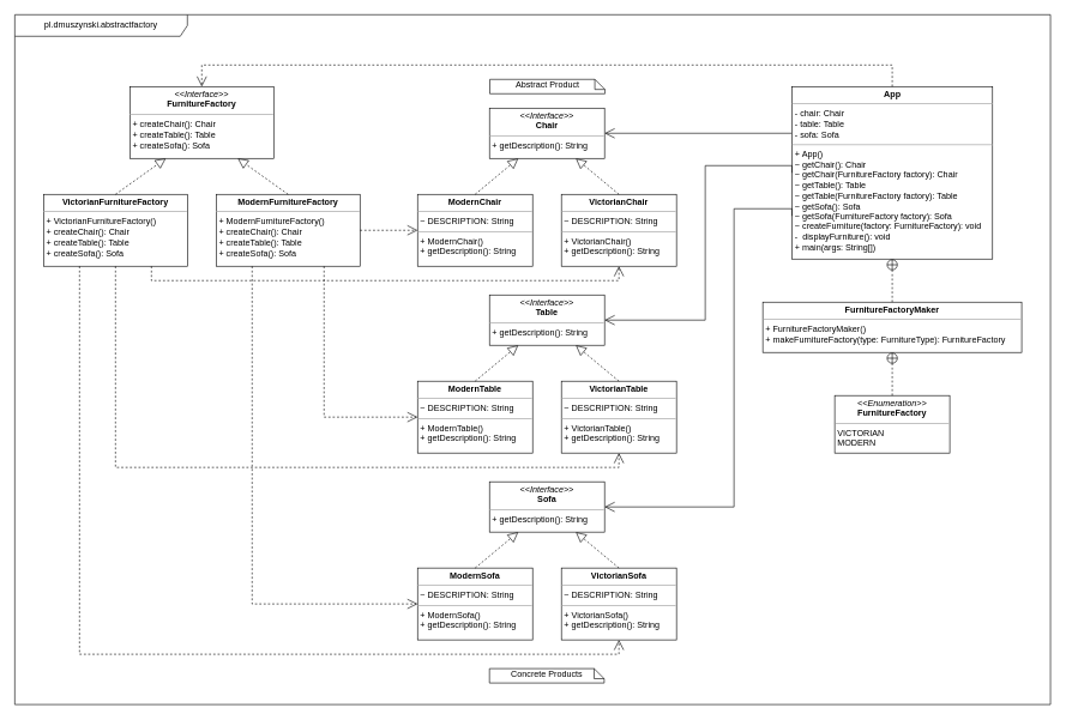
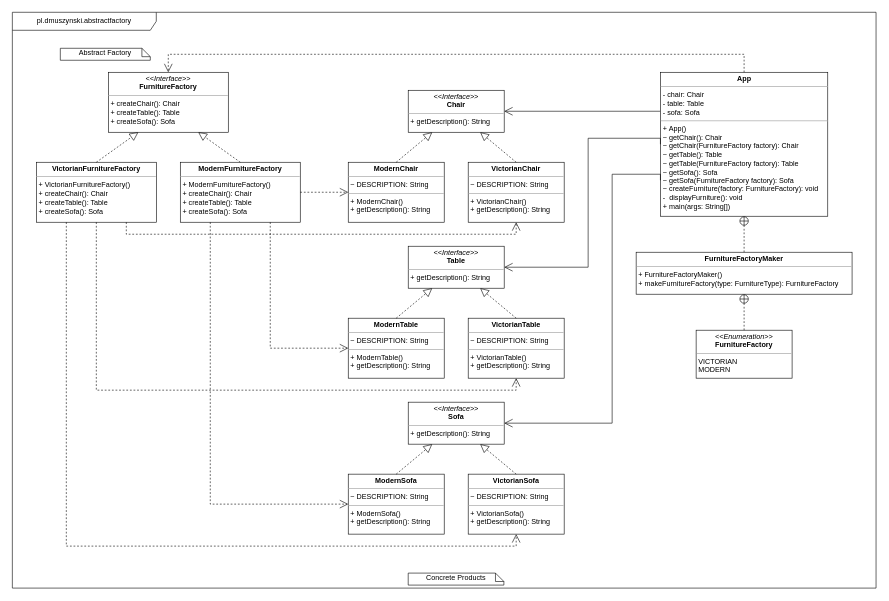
  <mxCell id="0" />
  <mxCell id="1" parent="0" />
  <mxCell id="2" value="pl.dmuszynski.abstractfactory" style="shape=umlFrame;whiteSpace=wrap;html=1;width=240;height=30;fillColor=#ffffff;" vertex="1" parent="1"><mxGeometry width="1440" height="960" as="geometry" x="20" y="20" /></mxCell>
  <mxCell id="3" value="&lt;p style=&quot;margin: 0px ; margin-top: 4px ; text-align: center&quot;&gt;&lt;i&gt;&amp;lt;&amp;lt;Interface&amp;gt;&amp;gt;&lt;/i&gt;&lt;br&gt;&lt;b&gt;FurnitureFactory&lt;/b&gt;&lt;/p&gt;&lt;hr size=&quot;1&quot;&gt;&lt;p style=&quot;margin: 0px ; margin-left: 4px&quot;&gt;+ createChair(): Chair&lt;br&gt;+ createTable(): Table&lt;/p&gt;&lt;p style=&quot;margin: 0px ; margin-left: 4px&quot;&gt;+ createSofa(): Sofa&lt;/p&gt;" style="verticalAlign=top;align=left;overflow=fill;fontSize=12;fontFamily=Helvetica;html=1;" vertex="1" parent="1"><mxGeometry x="180" y="120" width="200" height="100" as="geometry" /></mxCell>
  <mxCell id="4" value="&lt;p style=&quot;margin: 0px ; margin-top: 4px ; text-align: center&quot;&gt;&lt;b&gt;VictorianFurnitureFactory&lt;/b&gt;&lt;/p&gt;&lt;hr size=&quot;1&quot;&gt;&lt;p style=&quot;margin: 0px 0px 0px 4px&quot;&gt;+ VictorianFurnitureFactory()&lt;/p&gt;&lt;p style=&quot;margin: 0px 0px 0px 4px&quot;&gt;+ createChair(): Chair&lt;br&gt;+ createTable(): Table&lt;/p&gt;&lt;p style=&quot;margin: 0px 0px 0px 4px&quot;&gt;+ createSofa(): Sofa&lt;/p&gt;" style="verticalAlign=top;align=left;overflow=fill;fontSize=12;fontFamily=Helvetica;html=1;" vertex="1" parent="1"><mxGeometry x="60" y="270" width="200" height="100" as="geometry" /></mxCell>
  <mxCell id="5" value="&lt;p style=&quot;margin: 0px ; margin-top: 4px ; text-align: center&quot;&gt;&lt;b&gt;ModernFurnitureFactory&lt;/b&gt;&lt;/p&gt;&lt;hr size=&quot;1&quot;&gt;&lt;p style=&quot;margin: 0px 0px 0px 4px&quot;&gt;+ ModernFurnitureFactory()&lt;/p&gt;&lt;p style=&quot;margin: 0px 0px 0px 4px&quot;&gt;+ createChair(): Chair&lt;br&gt;+ createTable(): Table&lt;/p&gt;&lt;p style=&quot;margin: 0px 0px 0px 4px&quot;&gt;+ createSofa(): Sofa&lt;/p&gt;" style="verticalAlign=top;align=left;overflow=fill;fontSize=12;fontFamily=Helvetica;html=1;" vertex="1" parent="1"><mxGeometry x="300" y="270" width="200" height="100" as="geometry" /></mxCell>
  <mxCell id="6" value="&lt;p style=&quot;margin: 0px ; margin-top: 4px ; text-align: center&quot;&gt;&lt;i&gt;&amp;lt;&amp;lt;Interface&amp;gt;&amp;gt;&lt;/i&gt;&lt;br&gt;&lt;b&gt;Chair&lt;/b&gt;&lt;/p&gt;&lt;hr size=&quot;1&quot;&gt;&lt;p style=&quot;margin: 0px ; margin-left: 4px&quot;&gt;+ getDescription(): String&lt;br&gt;&lt;/p&gt;" style="verticalAlign=top;align=left;overflow=fill;fontSize=12;fontFamily=Helvetica;html=1;" vertex="1" parent="1"><mxGeometry x="680" y="150" width="160" height="70" as="geometry" /></mxCell>
  <mxCell id="7" value="&lt;p style=&quot;margin: 0px ; margin-top: 4px ; text-align: center&quot;&gt;&lt;b&gt;VictorianChair&lt;/b&gt;&lt;br&gt;&lt;/p&gt;&lt;hr size=&quot;1&quot;&gt;&lt;p style=&quot;margin: 0px ; margin-left: 4px&quot;&gt;~ DESCRIPTION: String&lt;/p&gt;&lt;hr size=&quot;1&quot;&gt;&lt;p style=&quot;margin: 0px ; margin-left: 4px&quot;&gt;+ VictorianChair()&lt;br&gt;&lt;/p&gt;&lt;p style=&quot;margin: 0px ; margin-left: 4px&quot;&gt;+ getDescription(): String&lt;/p&gt;" style="verticalAlign=top;align=left;overflow=fill;fontSize=12;fontFamily=Helvetica;html=1;" vertex="1" parent="1"><mxGeometry x="780" y="270" width="160" height="100" as="geometry" /></mxCell>
  <mxCell id="8" value="&lt;p style=&quot;margin: 0px ; margin-top: 4px ; text-align: center&quot;&gt;&lt;b&gt;ModernChair&lt;/b&gt;&lt;br&gt;&lt;/p&gt;&lt;hr size=&quot;1&quot;&gt;&lt;p style=&quot;margin: 0px ; margin-left: 4px&quot;&gt;~ DESCRIPTION: String&lt;/p&gt;&lt;hr size=&quot;1&quot;&gt;&lt;p style=&quot;margin: 0px ; margin-left: 4px&quot;&gt;+ ModernChair()&lt;br&gt;&lt;/p&gt;&lt;p style=&quot;margin: 0px ; margin-left: 4px&quot;&gt;+ getDescription(): String&lt;/p&gt;" style="verticalAlign=top;align=left;overflow=fill;fontSize=12;fontFamily=Helvetica;html=1;" vertex="1" parent="1"><mxGeometry x="580" y="270" width="160" height="100" as="geometry" /></mxCell>
  <mxCell id="9" value="&lt;p style=&quot;margin: 0px ; margin-top: 4px ; text-align: center&quot;&gt;&lt;i&gt;&amp;lt;&amp;lt;Interface&amp;gt;&amp;gt;&lt;/i&gt;&lt;br&gt;&lt;b&gt;Table&lt;/b&gt;&lt;/p&gt;&lt;hr size=&quot;1&quot;&gt;&lt;p style=&quot;margin: 0px ; margin-left: 4px&quot;&gt;+ getDescription(): String&lt;br&gt;&lt;/p&gt;" style="verticalAlign=top;align=left;overflow=fill;fontSize=12;fontFamily=Helvetica;html=1;" vertex="1" parent="1"><mxGeometry x="680" y="410" width="160" height="70" as="geometry" /></mxCell>
  <mxCell id="10" value="&lt;p style=&quot;margin: 0px ; margin-top: 4px ; text-align: center&quot;&gt;&lt;b&gt;VictorianTable&lt;/b&gt;&lt;br&gt;&lt;/p&gt;&lt;hr size=&quot;1&quot;&gt;&lt;p style=&quot;margin: 0px ; margin-left: 4px&quot;&gt;~ DESCRIPTION: String&lt;/p&gt;&lt;hr size=&quot;1&quot;&gt;&lt;p style=&quot;margin: 0px ; margin-left: 4px&quot;&gt;+ VictorianTable()&lt;br&gt;&lt;/p&gt;&lt;p style=&quot;margin: 0px ; margin-left: 4px&quot;&gt;+ getDescription(): String&lt;/p&gt;" style="verticalAlign=top;align=left;overflow=fill;fontSize=12;fontFamily=Helvetica;html=1;" vertex="1" parent="1"><mxGeometry x="780" y="530" width="160" height="100" as="geometry" /></mxCell>
  <mxCell id="11" value="&lt;p style=&quot;margin: 0px ; margin-top: 4px ; text-align: center&quot;&gt;&lt;b&gt;ModernTable&lt;/b&gt;&lt;br&gt;&lt;/p&gt;&lt;hr size=&quot;1&quot;&gt;&lt;p style=&quot;margin: 0px ; margin-left: 4px&quot;&gt;~ DESCRIPTION: String&lt;/p&gt;&lt;hr size=&quot;1&quot;&gt;&lt;p style=&quot;margin: 0px ; margin-left: 4px&quot;&gt;+ ModernTable()&lt;br&gt;&lt;/p&gt;&lt;p style=&quot;margin: 0px ; margin-left: 4px&quot;&gt;+ getDescription(): String&lt;/p&gt;" style="verticalAlign=top;align=left;overflow=fill;fontSize=12;fontFamily=Helvetica;html=1;" vertex="1" parent="1"><mxGeometry x="580" y="530" width="160" height="100" as="geometry" /></mxCell>
  <mxCell id="12" value="" style="endArrow=block;dashed=1;endFill=0;endSize=12;html=1;entryX=0.25;entryY=1;entryDx=0;entryDy=0;exitX=0.5;exitY=0;exitDx=0;exitDy=0;elbow=vertical;" edge="1" parent="1" source="4" target="3"><mxGeometry width="160" relative="1" as="geometry"><mxPoint x="330" y="550" as="sourcePoint" /><mxPoint x="490" y="550" as="targetPoint" /></mxGeometry></mxCell>
  <mxCell id="13" value="" style="endArrow=block;dashed=1;endFill=0;endSize=12;html=1;entryX=0.75;entryY=1;entryDx=0;entryDy=0;exitX=0.5;exitY=0;exitDx=0;exitDy=0;elbow=vertical;" edge="1" parent="1" source="5" target="3"><mxGeometry width="160" relative="1" as="geometry"><mxPoint x="170" y="280" as="sourcePoint" /><mxPoint x="260" y="220" as="targetPoint" /></mxGeometry></mxCell>
  <mxCell id="14" value="" style="endArrow=block;dashed=1;endFill=0;endSize=12;html=1;exitX=0.5;exitY=0;exitDx=0;exitDy=0;elbow=vertical;entryX=0.25;entryY=1;entryDx=0;entryDy=0;" edge="1" parent="1" source="8" target="6"><mxGeometry width="160" relative="1" as="geometry"><mxPoint x="370" y="280" as="sourcePoint" /><mxPoint x="280" y="220" as="targetPoint" /></mxGeometry></mxCell>
  <mxCell id="15" value="" style="endArrow=block;dashed=1;endFill=0;endSize=12;html=1;entryX=0.25;entryY=1;entryDx=0;entryDy=0;exitX=0.5;exitY=0;exitDx=0;exitDy=0;elbow=vertical;" edge="1" parent="1" source="11" target="9"><mxGeometry width="160" relative="1" as="geometry"><mxPoint x="380" y="250" as="sourcePoint" /><mxPoint x="290" y="190" as="targetPoint" /></mxGeometry></mxCell>
  <mxCell id="16" value="" style="endArrow=block;dashed=1;endFill=0;endSize=12;html=1;exitX=0.5;exitY=0;exitDx=0;exitDy=0;elbow=vertical;entryX=0.75;entryY=1;entryDx=0;entryDy=0;" edge="1" parent="1" source="10" target="9"><mxGeometry width="160" relative="1" as="geometry"><mxPoint x="90" y="240" as="sourcePoint" /><mxPoint x="180" y="180" as="targetPoint" /></mxGeometry></mxCell>
  <mxCell id="17" value="" style="endArrow=block;dashed=1;endFill=0;endSize=12;html=1;entryX=0.75;entryY=1;entryDx=0;entryDy=0;exitX=0.5;exitY=0;exitDx=0;exitDy=0;elbow=vertical;" edge="1" parent="1" source="7" target="6"><mxGeometry width="160" relative="1" as="geometry"><mxPoint x="100" y="290" as="sourcePoint" /><mxPoint x="190" y="230" as="targetPoint" /></mxGeometry></mxCell>
  <mxCell id="18" value="&lt;p style=&quot;margin: 0px ; margin-top: 4px ; text-align: center&quot;&gt;&lt;i&gt;&amp;lt;&amp;lt;Interface&amp;gt;&amp;gt;&lt;/i&gt;&lt;br&gt;&lt;b&gt;Sofa&lt;/b&gt;&lt;/p&gt;&lt;hr size=&quot;1&quot;&gt;&lt;p style=&quot;margin: 0px ; margin-left: 4px&quot;&gt;+ getDescription(): String&lt;br&gt;&lt;/p&gt;" style="verticalAlign=top;align=left;overflow=fill;fontSize=12;fontFamily=Helvetica;html=1;" vertex="1" parent="1"><mxGeometry x="680" y="670" width="160" height="70" as="geometry" /></mxCell>
  <mxCell id="19" value="&lt;p style=&quot;margin: 0px ; margin-top: 4px ; text-align: center&quot;&gt;&lt;b&gt;VictorianSofa&lt;/b&gt;&lt;br&gt;&lt;/p&gt;&lt;hr size=&quot;1&quot;&gt;&lt;p style=&quot;margin: 0px ; margin-left: 4px&quot;&gt;~ DESCRIPTION: String&lt;/p&gt;&lt;hr size=&quot;1&quot;&gt;&lt;p style=&quot;margin: 0px ; margin-left: 4px&quot;&gt;+ VictorianSofa()&lt;br&gt;&lt;/p&gt;&lt;p style=&quot;margin: 0px ; margin-left: 4px&quot;&gt;+ getDescription(): String&lt;/p&gt;" style="verticalAlign=top;align=left;overflow=fill;fontSize=12;fontFamily=Helvetica;html=1;" vertex="1" parent="1"><mxGeometry x="780" y="790" width="160" height="100" as="geometry" /></mxCell>
  <mxCell id="20" value="&lt;p style=&quot;margin: 0px ; margin-top: 4px ; text-align: center&quot;&gt;&lt;b&gt;ModernSofa&lt;/b&gt;&lt;br&gt;&lt;/p&gt;&lt;hr size=&quot;1&quot;&gt;&lt;p style=&quot;margin: 0px ; margin-left: 4px&quot;&gt;~ DESCRIPTION: String&lt;/p&gt;&lt;hr size=&quot;1&quot;&gt;&lt;p style=&quot;margin: 0px ; margin-left: 4px&quot;&gt;+ ModernSofa()&lt;br&gt;&lt;/p&gt;&lt;p style=&quot;margin: 0px ; margin-left: 4px&quot;&gt;+ getDescription(): String&lt;/p&gt;" style="verticalAlign=top;align=left;overflow=fill;fontSize=12;fontFamily=Helvetica;html=1;" vertex="1" parent="1"><mxGeometry x="580" y="790" width="160" height="100" as="geometry" /></mxCell>
  <mxCell id="21" value="" style="endArrow=block;dashed=1;endFill=0;endSize=12;html=1;exitX=0.5;exitY=0;exitDx=0;exitDy=0;elbow=vertical;entryX=0.25;entryY=1;entryDx=0;entryDy=0;" edge="1" parent="1" source="20" target="18"><mxGeometry width="160" relative="1" as="geometry"><mxPoint x="380" y="530" as="sourcePoint" /><mxPoint x="290" y="470" as="targetPoint" /></mxGeometry></mxCell>
  <mxCell id="22" value="" style="endArrow=block;dashed=1;endFill=0;endSize=12;html=1;entryX=0.75;entryY=1;entryDx=0;entryDy=0;exitX=0.5;exitY=0;exitDx=0;exitDy=0;elbow=vertical;" edge="1" parent="1" source="19" target="18"><mxGeometry width="160" relative="1" as="geometry"><mxPoint x="90" y="520" as="sourcePoint" /><mxPoint x="180" y="460" as="targetPoint" /></mxGeometry></mxCell>
  <mxCell id="23" value="" style="endArrow=open;endFill=1;endSize=12;html=1;entryX=0;entryY=0.5;entryDx=0;entryDy=0;exitX=1;exitY=0.5;exitDx=0;exitDy=0;dashed=1;" edge="1" parent="1" source="5" target="8"><mxGeometry width="160" relative="1" as="geometry"><mxPoint x="450" y="410" as="sourcePoint" /><mxPoint x="610" y="410" as="targetPoint" /></mxGeometry></mxCell>
  <mxCell id="24" value="" style="endArrow=open;endFill=1;endSize=12;html=1;entryX=0.5;entryY=1;entryDx=0;entryDy=0;exitX=0.75;exitY=1;exitDx=0;exitDy=0;dashed=1;edgeStyle=orthogonalEdgeStyle;strokeWidth=1;rounded=0;" edge="1" parent="1" source="4" target="7"><mxGeometry width="160" relative="1" as="geometry"><mxPoint x="550" y="330" as="sourcePoint" /><mxPoint x="670" y="330" as="targetPoint" /><Array as="points"><mxPoint x="210" y="390" /><mxPoint x="860" y="390" /></Array></mxGeometry></mxCell>
  <mxCell id="25" value="" style="endArrow=open;endFill=1;endSize=12;html=1;entryX=0;entryY=0.5;entryDx=0;entryDy=0;exitX=0.75;exitY=1;exitDx=0;exitDy=0;dashed=1;edgeStyle=orthogonalEdgeStyle;strokeWidth=1;rounded=0;" edge="1" parent="1" source="5" target="11"><mxGeometry width="160" relative="1" as="geometry"><mxPoint x="170" y="380" as="sourcePoint" /><mxPoint x="990" y="380" as="targetPoint" /><Array as="points"><mxPoint x="450" y="580" /></Array></mxGeometry></mxCell>
  <mxCell id="26" value="" style="endArrow=open;endFill=1;endSize=12;html=1;entryX=0;entryY=0.5;entryDx=0;entryDy=0;exitX=0.25;exitY=1;exitDx=0;exitDy=0;dashed=1;edgeStyle=orthogonalEdgeStyle;strokeWidth=1;rounded=0;" edge="1" parent="1" source="5" target="20"><mxGeometry width="160" relative="1" as="geometry"><mxPoint x="500" y="380" as="sourcePoint" /><mxPoint x="670" y="650" as="targetPoint" /><Array as="points"><mxPoint x="350" y="840" /></Array></mxGeometry></mxCell>
  <mxCell id="27" value="" style="endArrow=open;endFill=1;endSize=12;html=1;entryX=0.5;entryY=1;entryDx=0;entryDy=0;exitX=0.5;exitY=1;exitDx=0;exitDy=0;dashed=1;edgeStyle=orthogonalEdgeStyle;strokeWidth=1;rounded=0;" edge="1" parent="1" source="4" target="10"><mxGeometry width="160" relative="1" as="geometry"><mxPoint x="60" y="430" as="sourcePoint" /><mxPoint x="880" y="430" as="targetPoint" /><Array as="points"><mxPoint x="160" y="650" /><mxPoint x="860" y="650" /></Array></mxGeometry></mxCell>
  <mxCell id="28" value="" style="endArrow=open;endFill=1;endSize=12;html=1;entryX=0.5;entryY=1;entryDx=0;entryDy=0;exitX=0.25;exitY=1;exitDx=0;exitDy=0;dashed=1;edgeStyle=orthogonalEdgeStyle;strokeWidth=1;rounded=0;" edge="1" parent="1" source="4" target="19"><mxGeometry width="160" relative="1" as="geometry"><mxPoint x="170" y="380" as="sourcePoint" /><mxPoint x="990" y="700" as="targetPoint" /><Array as="points"><mxPoint x="110" y="910" /><mxPoint x="860" y="910" /></Array></mxGeometry></mxCell>
  <mxCell id="29" value="&lt;p style=&quot;margin: 0px ; margin-top: 4px ; text-align: center&quot;&gt;&lt;i&gt;&amp;lt;&amp;lt;Enumeration&amp;gt;&amp;gt;&lt;/i&gt;&lt;br&gt;&lt;b&gt;FurnitureFactory&lt;/b&gt;&lt;/p&gt;&lt;hr size=&quot;1&quot;&gt;&lt;p style=&quot;margin: 0px ; margin-left: 4px&quot;&gt;VICTORIAN&lt;/p&gt;&lt;p style=&quot;margin: 0px ; margin-left: 4px&quot;&gt;MODERN&lt;/p&gt;" style="verticalAlign=top;align=left;overflow=fill;fontSize=12;fontFamily=Helvetica;html=1;" vertex="1" parent="1"><mxGeometry x="1160" y="550" width="160" height="80" as="geometry" /></mxCell>
  <mxCell id="30" value="&lt;p style=&quot;margin: 0px ; margin-top: 4px ; text-align: center&quot;&gt;&lt;b&gt;FurnitureFactoryMaker&lt;/b&gt;&lt;/p&gt;&lt;hr size=&quot;1&quot;&gt;&lt;p style=&quot;margin: 0px ; margin-left: 4px&quot;&gt;+ FurnitureFactoryMaker()&lt;/p&gt;&lt;p style=&quot;margin: 0px ; margin-left: 4px&quot;&gt;+ makeFurnitureFactory(type: FurnitureType): FurnitureFactory&lt;/p&gt;" style="verticalAlign=top;align=left;overflow=fill;fontSize=12;fontFamily=Helvetica;html=1;" vertex="1" parent="1"><mxGeometry x="1060" y="420" width="360" height="70" as="geometry" /></mxCell>
  <mxCell id="31" value="" style="endArrow=none;startArrow=circlePlus;endFill=0;startFill=0;endSize=8;html=1;dashed=1;strokeWidth=1;entryX=0.5;entryY=0;entryDx=0;entryDy=0;exitX=0.5;exitY=1;exitDx=0;exitDy=0;" edge="1" parent="1" source="30" target="29"><mxGeometry width="160" relative="1" as="geometry"><mxPoint x="1159.5" y="280" as="sourcePoint" /><mxPoint x="1319.5" y="280" as="targetPoint" /></mxGeometry></mxCell>
  <mxCell id="32" value="&lt;p style=&quot;margin: 0px ; margin-top: 4px ; text-align: center&quot;&gt;&lt;b&gt;App&lt;/b&gt;&lt;/p&gt;&lt;hr size=&quot;1&quot;&gt;&lt;p style=&quot;margin: 0px ; margin-left: 4px&quot;&gt;- chair: Chair&lt;/p&gt;&lt;p style=&quot;margin: 0px ; margin-left: 4px&quot;&gt;- table: Table&lt;/p&gt;&lt;p style=&quot;margin: 0px ; margin-left: 4px&quot;&gt;- sofa: Sofa&lt;/p&gt;&lt;hr size=&quot;1&quot;&gt;&lt;p style=&quot;margin: 0px ; margin-left: 4px&quot;&gt;+ App()&lt;/p&gt;&lt;p style=&quot;margin: 0px ; margin-left: 4px&quot;&gt;~ getChair(): Chair&lt;/p&gt;&lt;p style=&quot;margin: 0px ; margin-left: 4px&quot;&gt;~ getChair(FurnitureFactory factory): Chair&lt;/p&gt;&lt;p style=&quot;margin: 0px ; margin-left: 4px&quot;&gt;~ getTable(): Table&lt;/p&gt;&lt;p style=&quot;margin: 0px ; margin-left: 4px&quot;&gt;~ getTable(FurnitureFactory factory): Table&lt;br&gt;&lt;/p&gt;&lt;p style=&quot;margin: 0px ; margin-left: 4px&quot;&gt;~ getSofa(): Sofa&lt;/p&gt;&lt;p style=&quot;margin: 0px ; margin-left: 4px&quot;&gt;~ getSofa(FurnitureFactory factory): Sofa&lt;/p&gt;&lt;p style=&quot;margin: 0px ; margin-left: 4px&quot;&gt;~ createFurniture(factory: FurnitureFactory): void&lt;/p&gt;&lt;p style=&quot;margin: 0px ; margin-left: 4px&quot;&gt;-&amp;nbsp; displayFurniture(): void&lt;/p&gt;&lt;p style=&quot;margin: 0px ; margin-left: 4px&quot;&gt;+ main(args: String[])&lt;/p&gt;&lt;p style=&quot;margin: 0px ; margin-left: 4px&quot;&gt;&lt;br&gt;&lt;/p&gt;" style="verticalAlign=top;align=left;overflow=fill;fontSize=12;fontFamily=Helvetica;html=1;" vertex="1" parent="1"><mxGeometry x="1100.5" y="120" width="279" height="240" as="geometry" /></mxCell>
  <mxCell id="33" value="" style="endArrow=open;endFill=0;endSize=12;html=1;dashed=1;edgeStyle=orthogonalEdgeStyle;strokeWidth=1;rounded=0;entryX=0.5;entryY=0;entryDx=0;entryDy=0;exitX=0.5;exitY=0;exitDx=0;exitDy=0;" edge="1" parent="1" source="32" target="3"><mxGeometry width="160" relative="1" as="geometry"><mxPoint x="220" y="380" as="sourcePoint" /><mxPoint x="990" y="380" as="targetPoint" /><Array as="points"><mxPoint x="1240" y="90" /><mxPoint x="280" y="90" /></Array></mxGeometry></mxCell>
  <mxCell id="34" value="" style="endArrow=none;startArrow=circlePlus;endFill=0;startFill=0;endSize=8;html=1;dashed=1;strokeWidth=1;entryX=0.5;entryY=0;entryDx=0;entryDy=0;exitX=0.5;exitY=1;exitDx=0;exitDy=0;" edge="1" parent="1" source="32" target="30"><mxGeometry width="160" relative="1" as="geometry"><mxPoint x="1189.5" y="520" as="sourcePoint" /><mxPoint x="1189.5" y="560" as="targetPoint" /></mxGeometry></mxCell>
  <mxCell id="35" value="" style="endArrow=open;endFill=1;endSize=12;html=1;strokeWidth=1;entryX=1;entryY=0.5;entryDx=0;entryDy=0;rounded=0;shadow=0;" edge="1" parent="1" target="6"><mxGeometry width="160" relative="1" as="geometry"><mxPoint x="1100" y="185" as="sourcePoint" /><mxPoint x="910" y="340" as="targetPoint" /></mxGeometry></mxCell>
  <mxCell id="36" value="" style="endArrow=open;endFill=1;endSize=12;html=1;strokeWidth=1;entryX=1;entryY=0.5;entryDx=0;entryDy=0;exitX=0;exitY=0.5;exitDx=0;exitDy=0;edgeStyle=orthogonalEdgeStyle;rounded=0;" edge="1" parent="1" source="32" target="9"><mxGeometry width="160" relative="1" as="geometry"><mxPoint x="1150" y="183.08" as="sourcePoint" /><mxPoint x="870" y="185" as="targetPoint" /><Array as="points"><mxPoint x="980" y="230" /><mxPoint x="980" y="445" /></Array></mxGeometry></mxCell>
  <mxCell id="37" value="" style="endArrow=open;endFill=1;endSize=12;html=1;strokeWidth=1;entryX=1;entryY=0.5;entryDx=0;entryDy=0;exitX=0;exitY=0.75;exitDx=0;exitDy=0;edgeStyle=orthogonalEdgeStyle;rounded=0;" edge="1" parent="1" source="32" target="18"><mxGeometry width="160" relative="1" as="geometry"><mxPoint x="1150" y="215" as="sourcePoint" /><mxPoint x="870" y="465" as="targetPoint" /><Array as="points"><mxPoint x="1020" y="290" /><mxPoint x="1020" y="705" /></Array></mxGeometry></mxCell>
- <mxCell id="39" value="&lt;div&gt;&lt;span&gt;Abstract Product&lt;/span&gt;&lt;/div&gt;" style="shape=note;whiteSpace=wrap;html=1;size=14;verticalAlign=top;align=center;spacingTop=-6;" vertex="1" parent="1"><mxGeometry x="680.5" y="110" width="160" height="20" as="geometry" /></mxCell>
- <mxCell id="40" value="&lt;div&gt;&lt;span&gt;Concrete Products&lt;/span&gt;&lt;/div&gt;" style="shape=note;whiteSpace=wrap;html=1;size=14;verticalAlign=top;align=center;spacingTop=-6;" vertex="1" parent="1"><mxGeometry x="680" y="930" width="159.5" height="20" as="geometry" /></mxCell>
+ <mxCell id="38" value="&lt;div&gt;&lt;span&gt;Abstract Factory&lt;/span&gt;&lt;/div&gt;" style="shape=note;whiteSpace=wrap;html=1;size=14;verticalAlign=top;align=center;spacingTop=-6;" vertex="1" parent="1"><mxGeometry x="100" y="80" width="150" height="20" as="geometry" /></mxCell>
+ <mxCell id="40" value="&lt;div&gt;&lt;span&gt;Concrete Products&lt;/span&gt;&lt;/div&gt;" style="shape=note;whiteSpace=wrap;html=1;size=14;verticalAlign=top;align=center;spacingTop=-6;" vertex="1" parent="1"><mxGeometry x="680" y="955" width="159.5" height="20" as="geometry" /></mxCell>
